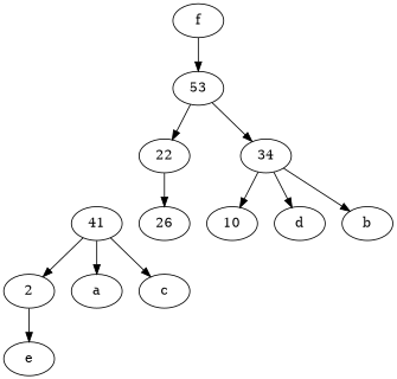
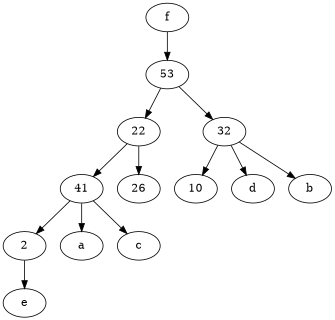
  digraph {
    41
    2
    a
    c
    e
    n6 [label=22]
    26
-   34
+   34 [label=32]
    10
    d
    b
    53
    f
    41 -> 2
    41 -> a
    41 -> c
    2 -> e
+   n6 -> 41
    n6 -> 26
    34 -> 10
    34 -> d
    34 -> b
    53 -> n6
    53 -> 34
    f -> 53
  }
